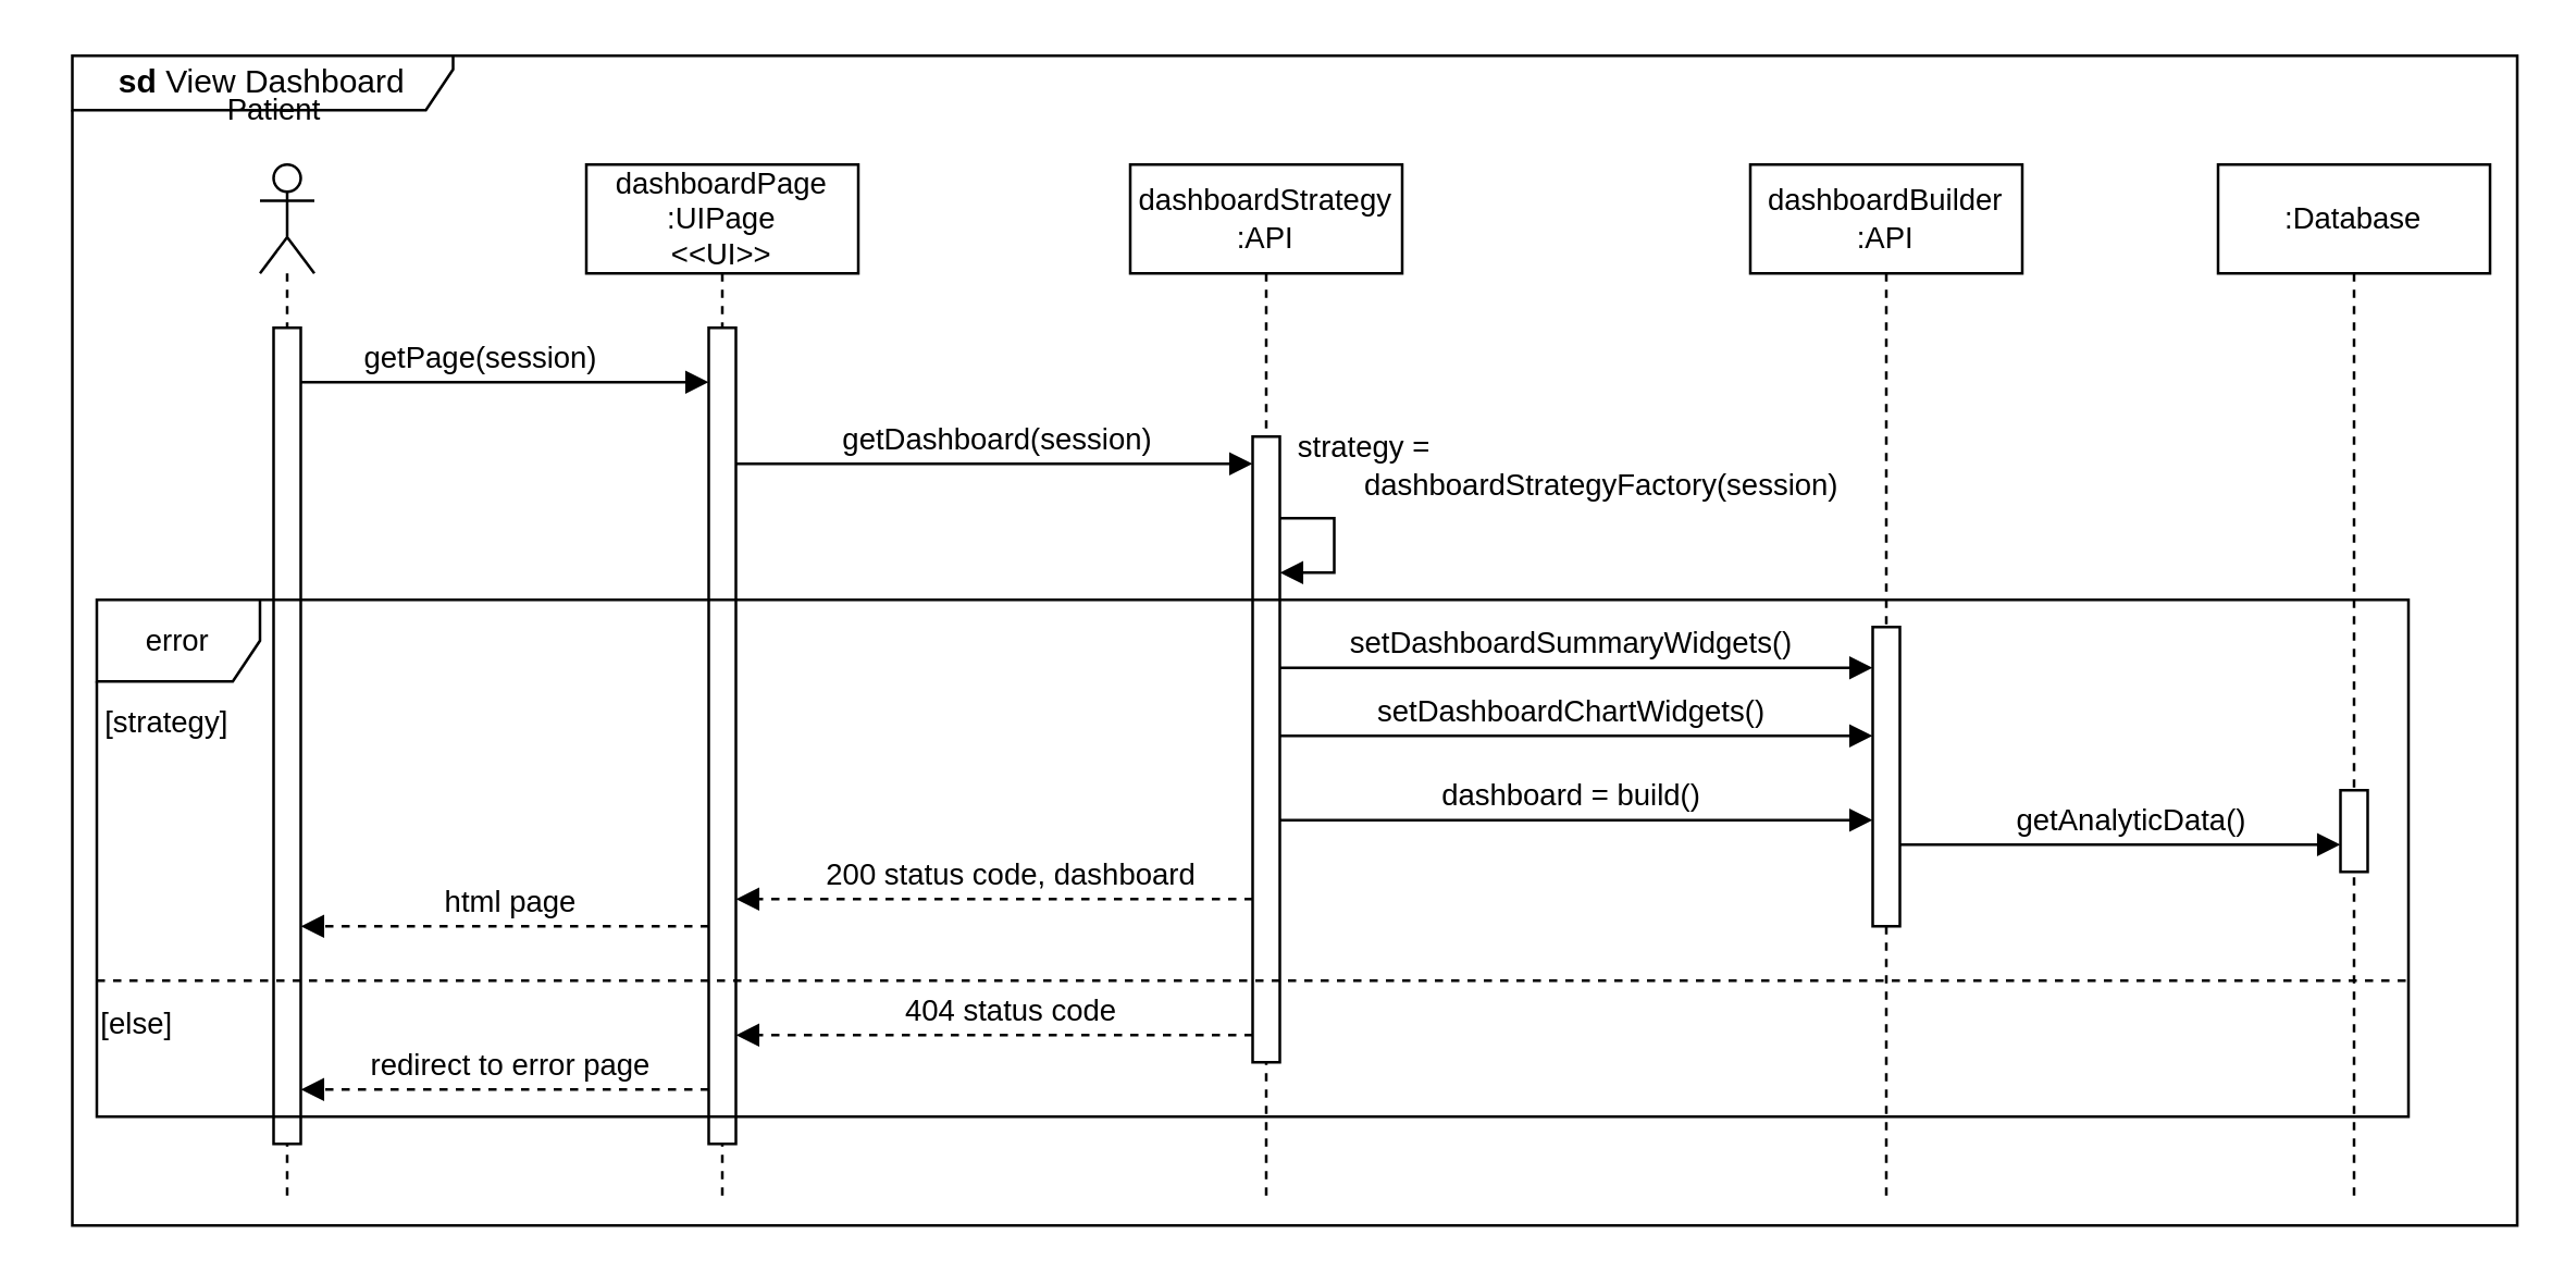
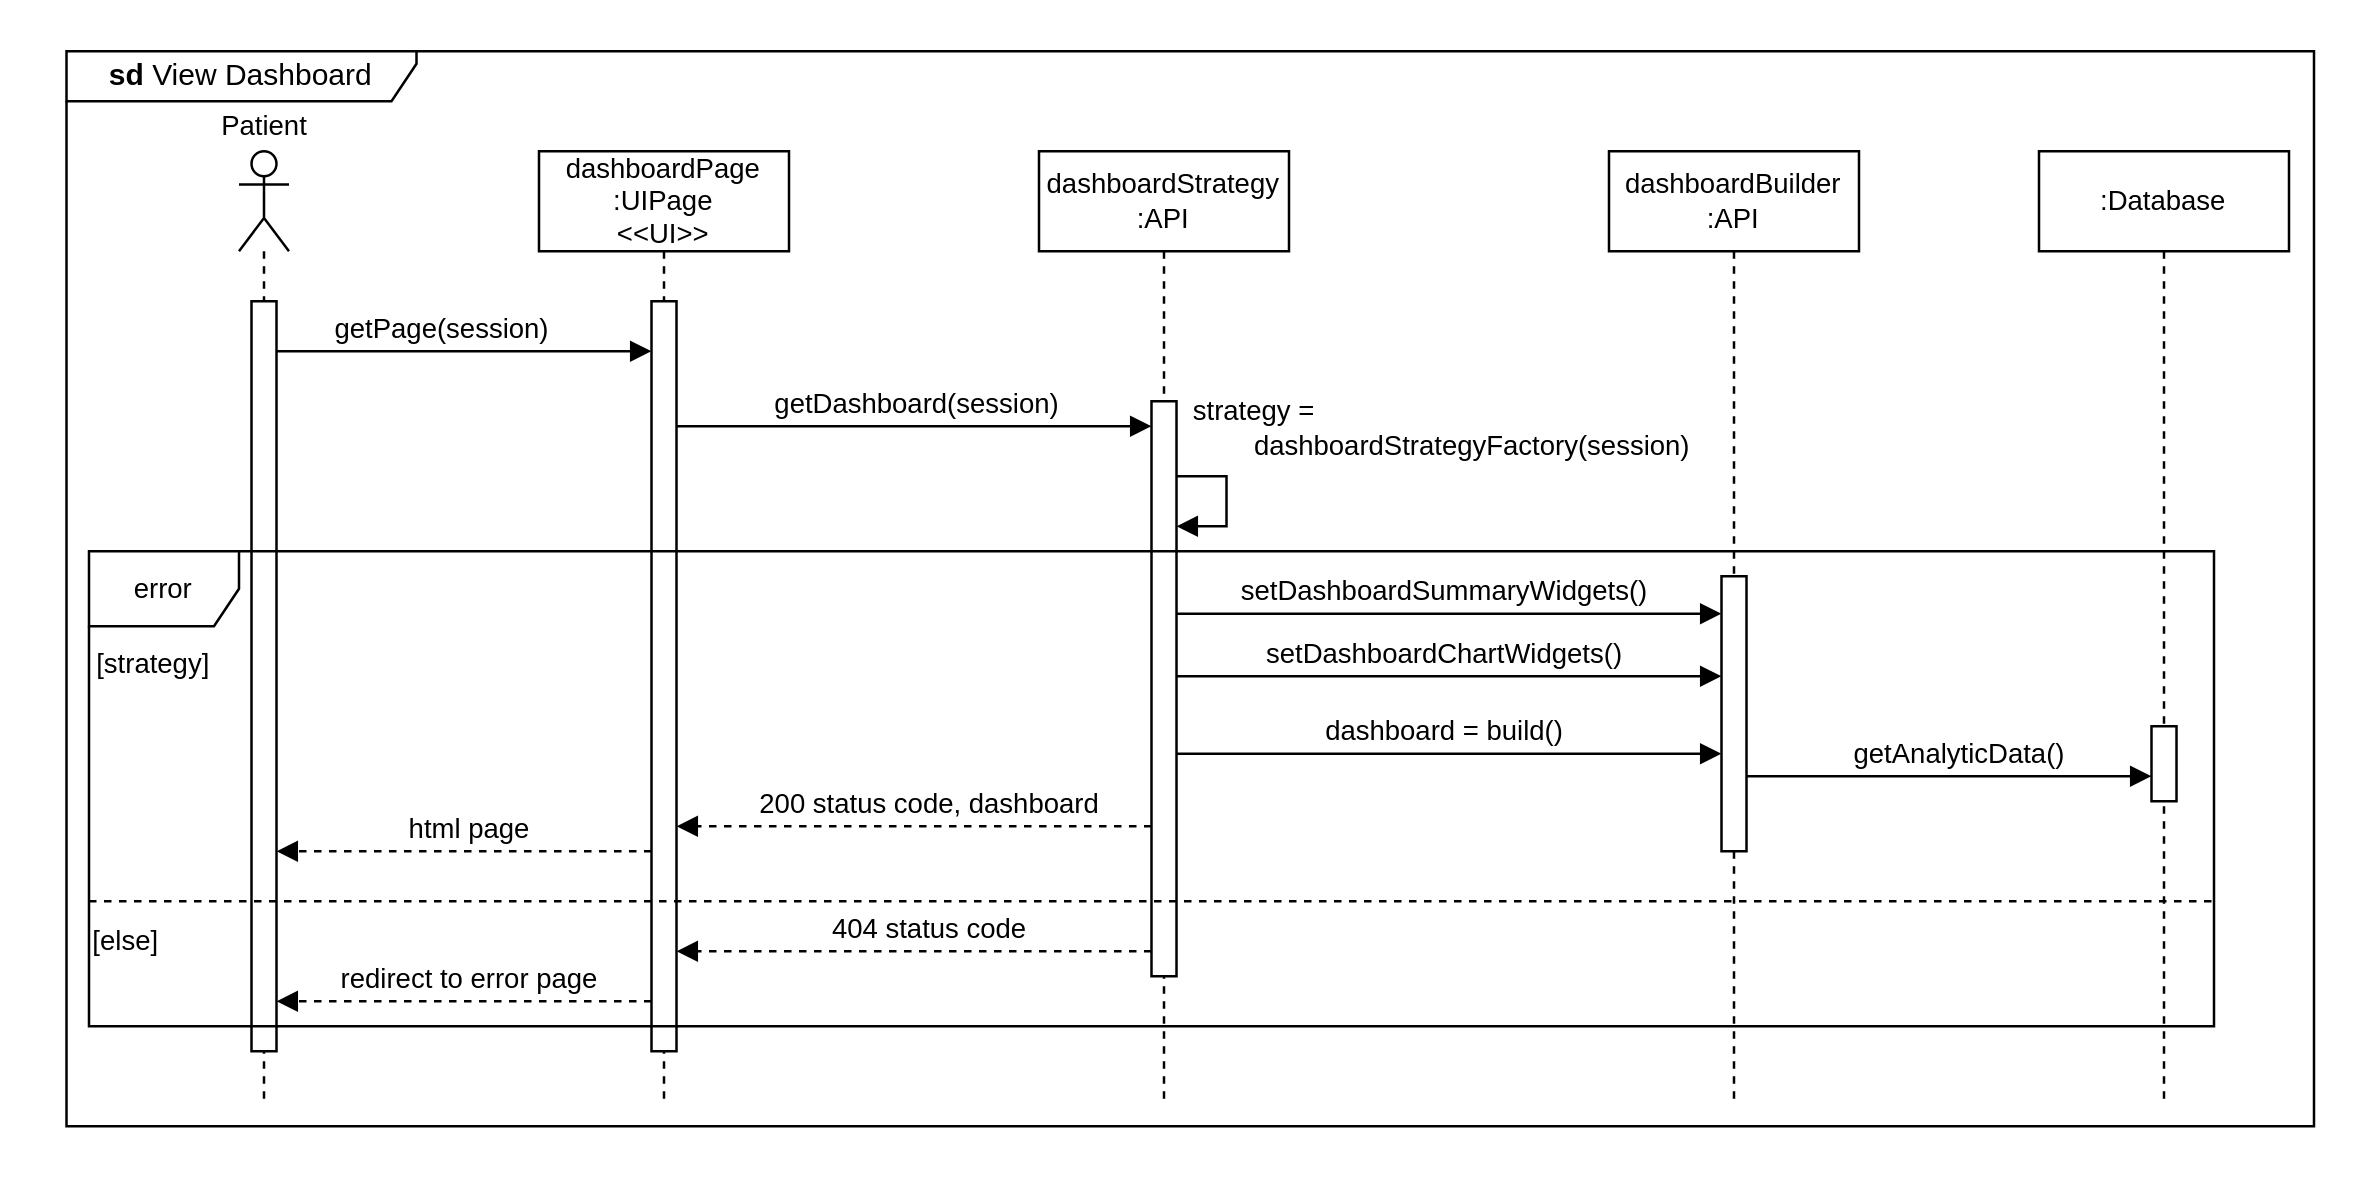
  <mxCell id="0" />
  <mxCell id="1" parent="0" />
  <mxCell id="2" value="&lt;b&gt;sd &lt;/b&gt;View Dashboard" style="shape=umlFrame;whiteSpace=wrap;html=1;width=140;height=20;" vertex="1" parent="1"><mxGeometry x="26" y="20" width="899" height="430" as="geometry" /></mxCell>
  <mxCell id="3" value="" style="shape=umlLifeline;participant=umlActor;perimeter=lifelinePerimeter;whiteSpace=wrap;html=1;container=1;collapsible=0;recursiveResize=0;verticalAlign=top;spacingTop=36;outlineConnect=0;fontFamily=Helvetica;fontSize=11;" vertex="1" parent="1"><mxGeometry x="95" y="60" width="20" height="380" as="geometry" /></mxCell>
  <mxCell id="4" value="" style="html=1;points=[];perimeter=orthogonalPerimeter;fontFamily=Helvetica;fontSize=11;" vertex="1" parent="3"><mxGeometry x="5" y="60" width="10" height="300" as="geometry" /></mxCell>
- <mxCell id="5" value="Patient" style="text;html=1;align=center;verticalAlign=middle;resizable=0;points=[];autosize=1;strokeColor=none;fillColor=none;fontSize=11;fontFamily=Helvetica;" vertex="1" parent="1"><mxGeometry x="75" y="30" width="50" height="20" as="geometry" /></mxCell>
+ <mxCell id="5" value="Patient" style="text;html=1;align=center;verticalAlign=middle;resizable=0;points=[];autosize=1;strokeColor=none;fillColor=none;fontSize=11;fontFamily=Helvetica;" vertex="1" parent="1"><mxGeometry x="80" y="40" width="50" height="20" as="geometry" /></mxCell>
  <mxCell id="6" value="dashboardPage :UIPage&lt;br&gt;&amp;lt;&amp;lt;UI&amp;gt;&amp;gt;" style="shape=umlLifeline;perimeter=lifelinePerimeter;whiteSpace=wrap;html=1;container=1;collapsible=0;recursiveResize=0;outlineConnect=0;fontFamily=Helvetica;fontSize=11;" vertex="1" parent="1"><mxGeometry x="215" y="60" width="100" height="380" as="geometry" /></mxCell>
  <mxCell id="7" value="" style="html=1;points=[];perimeter=orthogonalPerimeter;fontFamily=Helvetica;fontSize=11;" vertex="1" parent="6"><mxGeometry x="45" y="60" width="10" height="300" as="geometry" /></mxCell>
  <mxCell id="8" value="dashboardStrategy :API" style="shape=umlLifeline;perimeter=lifelinePerimeter;whiteSpace=wrap;html=1;container=1;collapsible=0;recursiveResize=0;outlineConnect=0;fontFamily=Helvetica;fontSize=11;" vertex="1" parent="1"><mxGeometry x="415" y="60" width="100" height="380" as="geometry" /></mxCell>
  <mxCell id="9" value="" style="html=1;points=[];perimeter=orthogonalPerimeter;fontFamily=Helvetica;fontSize=11;" vertex="1" parent="8"><mxGeometry x="45" y="100" width="10" height="230" as="geometry" /></mxCell>
  <mxCell id="10" style="edgeStyle=orthogonalEdgeStyle;rounded=0;orthogonalLoop=1;jettySize=auto;html=1;fontFamily=Helvetica;fontSize=11;endArrow=block;endFill=1;" edge="1" parent="8" source="9" target="9"><mxGeometry relative="1" as="geometry"><Array as="points"><mxPoint x="75" y="130" /><mxPoint x="75" y="150" /></Array><mxPoint x="70" y="170" as="sourcePoint" /><mxPoint x="260" y="170" as="targetPoint" /></mxGeometry></mxCell>
  <mxCell id="11" value="strategy =&lt;br&gt;&lt;span style=&quot;white-space: pre&quot;&gt;&#09;&lt;/span&gt;dashboardStrategyFactory(session)" style="edgeLabel;html=1;align=left;verticalAlign=middle;resizable=0;points=[];fontSize=11;fontFamily=Helvetica;" connectable="0" vertex="1" parent="10"><mxGeometry x="-0.232" relative="1" as="geometry"><mxPoint x="-15" y="-23" as="offset" /></mxGeometry></mxCell>
  <mxCell id="12" value=":Database" style="shape=umlLifeline;perimeter=lifelinePerimeter;whiteSpace=wrap;html=1;container=1;collapsible=0;recursiveResize=0;outlineConnect=0;fontFamily=Helvetica;fontSize=11;" vertex="1" parent="1"><mxGeometry x="815" y="60" width="100" height="380" as="geometry" /></mxCell>
  <mxCell id="13" value="" style="html=1;points=[];perimeter=orthogonalPerimeter;fontFamily=Helvetica;fontSize=11;" vertex="1" parent="12"><mxGeometry x="45" y="230" width="10" height="30" as="geometry" /></mxCell>
  <mxCell id="14" style="edgeStyle=orthogonalEdgeStyle;rounded=0;orthogonalLoop=1;jettySize=auto;html=1;fontFamily=Helvetica;fontSize=11;endArrow=block;endFill=1;" edge="1" parent="1" source="4" target="7"><mxGeometry relative="1" as="geometry"><Array as="points"><mxPoint x="195" y="140" /><mxPoint x="195" y="140" /></Array></mxGeometry></mxCell>
  <mxCell id="15" value="getPage(session)" style="edgeLabel;html=1;align=center;verticalAlign=middle;resizable=0;points=[];fontSize=11;fontFamily=Helvetica;" connectable="0" vertex="1" parent="14"><mxGeometry x="-0.236" y="1" relative="1" as="geometry"><mxPoint x="8" y="-9" as="offset" /></mxGeometry></mxCell>
  <mxCell id="16" style="edgeStyle=orthogonalEdgeStyle;rounded=0;orthogonalLoop=1;jettySize=auto;html=1;fontFamily=Helvetica;fontSize=11;endArrow=block;endFill=1;dashed=1;" edge="1" parent="1" source="7" target="4"><mxGeometry relative="1" as="geometry"><Array as="points"><mxPoint x="235" y="340" /><mxPoint x="235" y="340" /></Array></mxGeometry></mxCell>
  <mxCell id="17" value="html page" style="edgeLabel;html=1;align=center;verticalAlign=middle;resizable=0;points=[];fontSize=11;fontFamily=Helvetica;" connectable="0" vertex="1" parent="16"><mxGeometry x="-0.234" y="2" relative="1" as="geometry"><mxPoint x="-17" y="-12" as="offset" /></mxGeometry></mxCell>
  <mxCell id="18" style="edgeStyle=orthogonalEdgeStyle;rounded=0;orthogonalLoop=1;jettySize=auto;html=1;fontFamily=Helvetica;fontSize=11;endArrow=block;endFill=1;" edge="1" parent="1" source="7" target="9"><mxGeometry relative="1" as="geometry"><Array as="points"><mxPoint x="375" y="170" /><mxPoint x="375" y="170" /></Array></mxGeometry></mxCell>
  <mxCell id="19" value="getDashboard(session)" style="edgeLabel;html=1;align=center;verticalAlign=middle;resizable=0;points=[];fontSize=11;fontFamily=Helvetica;" connectable="0" vertex="1" parent="18"><mxGeometry x="-0.232" relative="1" as="geometry"><mxPoint x="22" y="-10" as="offset" /></mxGeometry></mxCell>
  <mxCell id="20" value="dashboardBuilder :API" style="shape=umlLifeline;perimeter=lifelinePerimeter;whiteSpace=wrap;html=1;container=1;collapsible=0;recursiveResize=0;outlineConnect=0;fontFamily=Helvetica;fontSize=11;" vertex="1" parent="1"><mxGeometry x="643" y="60" width="100" height="380" as="geometry" /></mxCell>
  <mxCell id="21" value="" style="html=1;points=[];perimeter=orthogonalPerimeter;fontFamily=Helvetica;fontSize=11;" vertex="1" parent="20"><mxGeometry x="45" y="170" width="10" height="110" as="geometry" /></mxCell>
  <mxCell id="22" value="[strategy]" style="text;html=1;strokeColor=none;fillColor=none;align=center;verticalAlign=middle;whiteSpace=wrap;rounded=0;fontFamily=Helvetica;fontSize=11;" vertex="1" parent="1"><mxGeometry x="31" y="250" width="60" height="30" as="geometry" /></mxCell>
  <mxCell id="23" value="" style="endArrow=none;dashed=1;html=1;rounded=0;fontFamily=Helvetica;fontSize=11;" edge="1" parent="1"><mxGeometry width="50" height="50" relative="1" as="geometry"><mxPoint x="35" y="360" as="sourcePoint" /><mxPoint x="885" y="360" as="targetPoint" /></mxGeometry></mxCell>
  <mxCell id="24" value="[else]" style="text;html=1;strokeColor=none;fillColor=none;align=center;verticalAlign=middle;whiteSpace=wrap;rounded=0;fontFamily=Helvetica;fontSize=11;" vertex="1" parent="1"><mxGeometry x="20" y="361" width="60" height="30" as="geometry" /></mxCell>
  <mxCell id="25" style="edgeStyle=orthogonalEdgeStyle;rounded=0;orthogonalLoop=1;jettySize=auto;html=1;fontFamily=Helvetica;fontSize=11;endArrow=block;endFill=1;dashed=1;" edge="1" parent="1" source="9" target="7"><mxGeometry relative="1" as="geometry"><Array as="points"><mxPoint x="415" y="380" /><mxPoint x="415" y="380" /></Array><mxPoint x="458" y="375.71" as="sourcePoint" /><mxPoint x="308" y="375.71" as="targetPoint" /></mxGeometry></mxCell>
  <mxCell id="26" value="404 status code" style="edgeLabel;html=1;align=center;verticalAlign=middle;resizable=0;points=[];fontSize=11;fontFamily=Helvetica;" connectable="0" vertex="1" parent="25"><mxGeometry x="-0.234" y="2" relative="1" as="geometry"><mxPoint x="-17" y="-12" as="offset" /></mxGeometry></mxCell>
  <mxCell id="27" style="edgeStyle=orthogonalEdgeStyle;rounded=0;orthogonalLoop=1;jettySize=auto;html=1;fontFamily=Helvetica;fontSize=11;endArrow=block;endFill=1;dashed=1;" edge="1" parent="1" source="7" target="4"><mxGeometry relative="1" as="geometry"><Array as="points"><mxPoint x="185" y="400" /><mxPoint x="185" y="400" /></Array><mxPoint x="280" y="490" as="sourcePoint" /><mxPoint x="130" y="490" as="targetPoint" /></mxGeometry></mxCell>
  <mxCell id="28" value="redirect to error page" style="edgeLabel;html=1;align=center;verticalAlign=middle;resizable=0;points=[];fontSize=11;fontFamily=Helvetica;" connectable="0" vertex="1" parent="27"><mxGeometry x="-0.234" y="2" relative="1" as="geometry"><mxPoint x="-17" y="-12" as="offset" /></mxGeometry></mxCell>
  <mxCell id="29" style="edgeStyle=orthogonalEdgeStyle;rounded=0;orthogonalLoop=1;jettySize=auto;html=1;fontFamily=Helvetica;fontSize=11;endArrow=block;endFill=1;" edge="1" parent="1"><mxGeometry relative="1" as="geometry"><Array as="points"><mxPoint x="585" y="245" /><mxPoint x="585" y="245" /></Array><mxPoint x="470" y="245" as="sourcePoint" /><mxPoint x="688" y="245" as="targetPoint" /></mxGeometry></mxCell>
  <mxCell id="30" value="setDashboardSummaryWidgets()" style="edgeLabel;html=1;align=center;verticalAlign=middle;resizable=0;points=[];fontSize=11;fontFamily=Helvetica;" connectable="0" vertex="1" parent="29"><mxGeometry x="-0.232" relative="1" as="geometry"><mxPoint x="22" y="-10" as="offset" /></mxGeometry></mxCell>
  <mxCell id="31" style="edgeStyle=orthogonalEdgeStyle;rounded=0;orthogonalLoop=1;jettySize=auto;html=1;fontFamily=Helvetica;fontSize=11;endArrow=block;endFill=1;" edge="1" parent="1" source="9" target="21"><mxGeometry relative="1" as="geometry"><Array as="points"><mxPoint x="585" y="270" /><mxPoint x="585" y="270" /></Array><mxPoint x="480" y="280" as="sourcePoint" /><mxPoint x="698" y="280" as="targetPoint" /></mxGeometry></mxCell>
  <mxCell id="32" value="setDashboardChartWidgets()" style="edgeLabel;html=1;align=center;verticalAlign=middle;resizable=0;points=[];fontSize=11;fontFamily=Helvetica;" connectable="0" vertex="1" parent="31"><mxGeometry x="-0.232" relative="1" as="geometry"><mxPoint x="22" y="-10" as="offset" /></mxGeometry></mxCell>
  <mxCell id="33" style="edgeStyle=orthogonalEdgeStyle;rounded=0;orthogonalLoop=1;jettySize=auto;html=1;fontFamily=Helvetica;fontSize=11;endArrow=block;endFill=1;" edge="1" parent="1"><mxGeometry relative="1" as="geometry"><Array as="points"><mxPoint x="575" y="301" /><mxPoint x="575" y="301" /></Array><mxPoint x="470" y="301" as="sourcePoint" /><mxPoint x="688" y="301" as="targetPoint" /></mxGeometry></mxCell>
  <mxCell id="34" value="dashboard = build()" style="edgeLabel;html=1;align=center;verticalAlign=middle;resizable=0;points=[];fontSize=11;fontFamily=Helvetica;" connectable="0" vertex="1" parent="33"><mxGeometry x="-0.232" relative="1" as="geometry"><mxPoint x="22" y="-10" as="offset" /></mxGeometry></mxCell>
  <mxCell id="35" style="edgeStyle=orthogonalEdgeStyle;rounded=0;orthogonalLoop=1;jettySize=auto;html=1;fontFamily=Helvetica;fontSize=11;endArrow=block;endFill=1;dashed=1;" edge="1" parent="1" source="9" target="7"><mxGeometry relative="1" as="geometry"><Array as="points"><mxPoint x="365" y="330" /><mxPoint x="365" y="330" /></Array><mxPoint x="470" y="390" as="sourcePoint" /><mxPoint x="280" y="390" as="targetPoint" /></mxGeometry></mxCell>
  <mxCell id="36" value="200 status code, dashboard" style="edgeLabel;html=1;align=center;verticalAlign=middle;resizable=0;points=[];fontSize=11;fontFamily=Helvetica;" connectable="0" vertex="1" parent="35"><mxGeometry x="-0.234" y="2" relative="1" as="geometry"><mxPoint x="-17" y="-12" as="offset" /></mxGeometry></mxCell>
  <mxCell id="37" style="edgeStyle=orthogonalEdgeStyle;rounded=0;orthogonalLoop=1;jettySize=auto;html=1;fontFamily=Helvetica;fontSize=11;endArrow=block;endFill=1;" edge="1" parent="1" source="21" target="13"><mxGeometry relative="1" as="geometry"><Array as="points"><mxPoint x="785" y="310" /><mxPoint x="785" y="310" /></Array><mxPoint x="480" y="255" as="sourcePoint" /><mxPoint x="698" y="255" as="targetPoint" /></mxGeometry></mxCell>
  <mxCell id="38" value="getAnalyticData()" style="edgeLabel;html=1;align=center;verticalAlign=middle;resizable=0;points=[];fontSize=11;fontFamily=Helvetica;" connectable="0" vertex="1" parent="37"><mxGeometry x="-0.232" relative="1" as="geometry"><mxPoint x="22" y="-10" as="offset" /></mxGeometry></mxCell>
  <mxCell id="39" value="error" style="shape=umlFrame;whiteSpace=wrap;html=1;fontFamily=Helvetica;fontSize=11;" vertex="1" parent="1"><mxGeometry x="35" y="220" width="850" height="190" as="geometry" /></mxCell>
